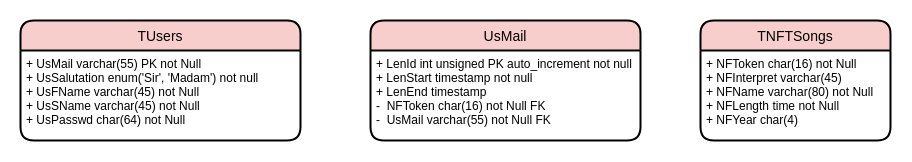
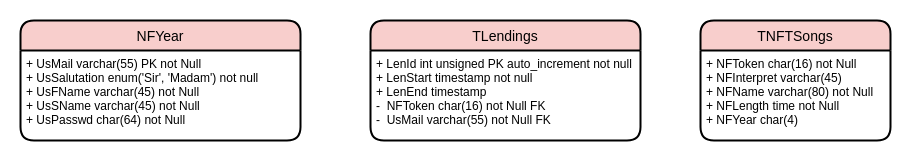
  <mxCell id="0" />
  <mxCell id="1" parent="0" />
- <mxCell id="2" value="TUsers" style="swimlane;childLayout=stackLayout;horizontal=1;startSize=30;horizontalStack=0;rounded=1;fontSize=14;fontStyle=0;strokeWidth=2;resizeParent=0;resizeLast=1;shadow=0;dashed=0;align=center;fillColor=#f8cecc;strokeColor=#000000;" parent="1" vertex="1"><mxGeometry x="20" y="20" width="280" height="120" as="geometry"><mxRectangle x="100" y="380" width="90" height="30" as="alternateBounds" /></mxGeometry></mxCell>
+ <mxCell id="2" value="NFYear" style="swimlane;childLayout=stackLayout;horizontal=1;startSize=30;horizontalStack=0;rounded=1;fontSize=14;fontStyle=0;strokeWidth=2;resizeParent=0;resizeLast=1;shadow=0;dashed=0;align=center;fillColor=#f8cecc;strokeColor=#000000;" parent="1" vertex="1"><mxGeometry x="20" y="20" width="280" height="120" as="geometry"><mxRectangle x="100" y="380" width="90" height="30" as="alternateBounds" /></mxGeometry></mxCell>
  <mxCell id="3" value="+ UsMail varchar(55) PK not Null&#10;+ UsSalutation enum('Sir', 'Madam') not null&#10;+ UsFName varchar(45) not Null&#10;+ UsSName varchar(45) not Null&#10;+ UsPasswd char(64) not Null&#10;&#10;" style="align=left;strokeColor=none;fillColor=none;spacingLeft=4;fontSize=12;verticalAlign=top;resizable=0;rotatable=0;part=1;" parent="2" vertex="1"><mxGeometry y="30" width="280" height="90" as="geometry" /></mxCell>
  <mxCell id="4" value="TNFTSongs" style="swimlane;childLayout=stackLayout;horizontal=1;startSize=30;horizontalStack=0;rounded=1;fontSize=14;fontStyle=0;strokeWidth=2;resizeParent=0;resizeLast=1;shadow=0;dashed=0;align=center;fillColor=#f8cecc;strokeColor=#000000;" parent="1" vertex="1"><mxGeometry x="700" y="20" width="190" height="120" as="geometry"><mxRectangle x="510" y="380" width="110" height="30" as="alternateBounds" /></mxGeometry></mxCell>
  <mxCell id="5" value="+ NFToken char(16) not Null&#10;+ NFInterpret varchar(45)&#10;+ NFName varchar(80) not Null&#10;+ NFLength time not Null&#10;+ NFYear char(4)" style="align=left;strokeColor=none;fillColor=none;spacingLeft=4;fontSize=12;verticalAlign=top;resizable=0;rotatable=0;part=1;" parent="4" vertex="1"><mxGeometry y="30" width="190" height="90" as="geometry" /></mxCell>
- <mxCell id="6" value="UsMail" style="swimlane;childLayout=stackLayout;horizontal=1;startSize=30;horizontalStack=0;rounded=1;fontSize=14;fontStyle=0;strokeWidth=2;resizeParent=0;resizeLast=1;shadow=0;dashed=0;align=center;fillColor=#f8cecc;strokeColor=#000000;" parent="1" vertex="1"><mxGeometry x="370" y="20" width="270" height="120" as="geometry"><mxRectangle x="300" y="380" width="110" height="30" as="alternateBounds" /></mxGeometry></mxCell>
+ <mxCell id="6" value="TLendings" style="swimlane;childLayout=stackLayout;horizontal=1;startSize=30;horizontalStack=0;rounded=1;fontSize=14;fontStyle=0;strokeWidth=2;resizeParent=0;resizeLast=1;shadow=0;dashed=0;align=center;fillColor=#f8cecc;strokeColor=#000000;" parent="1" vertex="1"><mxGeometry x="370" y="20" width="270" height="120" as="geometry"><mxRectangle x="300" y="380" width="110" height="30" as="alternateBounds" /></mxGeometry></mxCell>
  <mxCell id="7" value="+ LenId int unsigned PK auto_increment not null&#10;+ LenStart timestamp not null&#10;+ LenEnd timestamp&#10;-  NFToken char(16) not Null FK&#10;-  UsMail varchar(55) not Null FK" style="align=left;strokeColor=none;fillColor=none;spacingLeft=4;fontSize=12;verticalAlign=top;resizable=0;rotatable=0;part=1;" parent="6" vertex="1"><mxGeometry y="30" width="270" height="90" as="geometry" /></mxCell>
